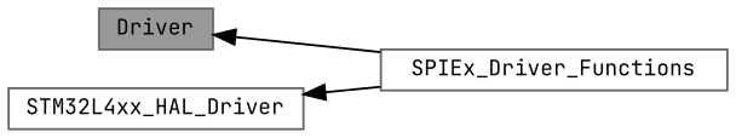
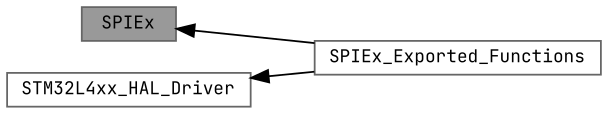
  digraph {
    fontname="JetBrains Mono"
    rankdir=LR
    node [color=grey40 fillcolor=white fontname="JetBrains Mono" fontsize=10 shape=box style=filled]
    edge [dir=back fontname="JetBrains Mono" fontsize=10 labelfontname=Helvetica labelfontsize=10 shape=plaintext style=solid]
-   n1 [color=gray40 fillcolor=grey60 fontcolor=black height=0.2 label=Driver width=0.4]
-   n2 [height=0.2 label=SPIEx_Driver_Functions width=0.4]
+   n1 [color=gray40 fillcolor=grey60 fontcolor=black height=0.2 label=SPIEx width=0.4]
+   n2 [height=0.2 label=SPIEx_Exported_Functions width=0.4]
    n3 [height=0.2 label=STM32L4xx_HAL_Driver width=0.4]
    n1 -> n2
    n3 -> n2
  }
